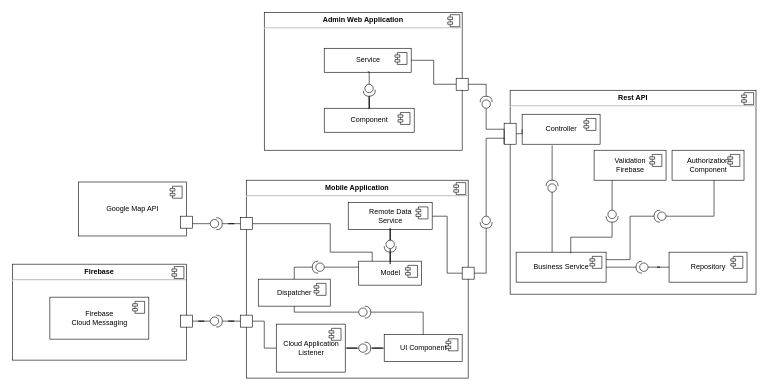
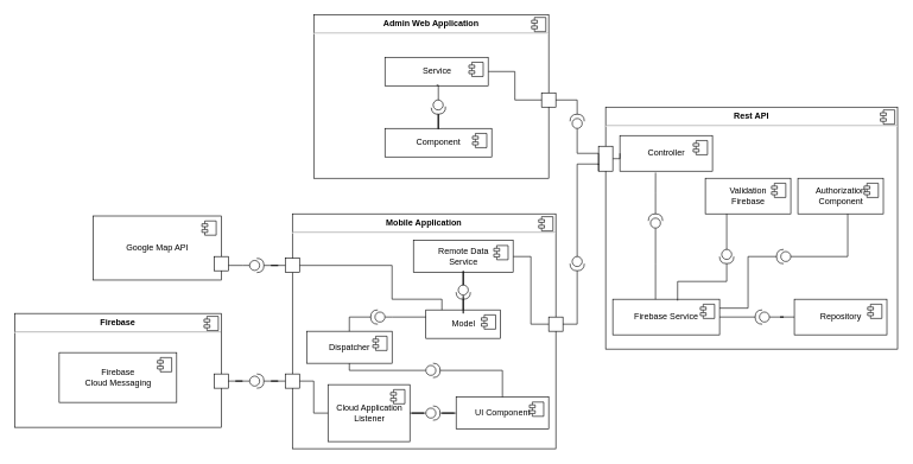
  <mxCell id="0" />
  <mxCell id="1" parent="0" />
  <mxCell id="2" value="&lt;p style=&quot;margin: 0px ; margin-top: 6px ; text-align: center&quot;&gt;&lt;b&gt;Mobile Application&lt;br&gt;&lt;/b&gt;&lt;/p&gt;&lt;hr&gt;&lt;p style=&quot;margin: 0px ; margin-left: 8px&quot;&gt;&lt;br&gt;&lt;/p&gt;" style="align=left;overflow=fill;html=1;dropTarget=0;" parent="1" vertex="1"><mxGeometry x="410" y="300" width="370" height="330" as="geometry" /></mxCell>
  <mxCell id="3" value="" style="shape=component;jettyWidth=8;jettyHeight=4;" parent="2" vertex="1"><mxGeometry x="1" width="20" height="20" relative="1" as="geometry"><mxPoint x="-24" y="4" as="offset" /></mxGeometry></mxCell>
  <mxCell id="4" value="&lt;p style=&quot;margin: 0px ; margin-top: 6px ; text-align: center&quot;&gt;&lt;b&gt;Firebase&lt;br&gt;&lt;/b&gt;&lt;/p&gt;&lt;hr&gt;&lt;p style=&quot;margin: 0px ; margin-left: 8px&quot;&gt;&lt;br&gt;&lt;/p&gt;" style="align=left;overflow=fill;html=1;dropTarget=0;" parent="1" vertex="1"><mxGeometry x="20" y="440" width="290" height="160" as="geometry" /></mxCell>
  <mxCell id="5" value="" style="shape=component;jettyWidth=8;jettyHeight=4;" parent="4" vertex="1"><mxGeometry x="1" width="20" height="20" relative="1" as="geometry"><mxPoint x="-24" y="4" as="offset" /></mxGeometry></mxCell>
  <mxCell id="6" value="&lt;p style=&quot;margin: 0px ; margin-top: 6px ; text-align: center&quot;&gt;&lt;b&gt;Rest API&lt;/b&gt;&lt;br&gt;&lt;/p&gt;&lt;hr&gt;&lt;p style=&quot;margin: 0px ; margin-left: 8px&quot;&gt;&lt;br&gt;&lt;/p&gt;" style="align=left;overflow=fill;html=1;dropTarget=0;" parent="1" vertex="1"><mxGeometry x="850" y="150" width="410" height="340" as="geometry" /></mxCell>
  <mxCell id="7" value="" style="shape=component;jettyWidth=8;jettyHeight=4;" parent="6" vertex="1"><mxGeometry x="1" width="20" height="20" relative="1" as="geometry"><mxPoint x="-24" y="4" as="offset" /></mxGeometry></mxCell>
  <mxCell id="8" value="&lt;p style=&quot;margin: 0px ; margin-top: 6px ; text-align: center&quot;&gt;&lt;b&gt;Admin Web Application&lt;/b&gt;&lt;br&gt;&lt;/p&gt;&lt;hr&gt;&lt;p style=&quot;margin: 0px ; margin-left: 8px&quot;&gt;&lt;br&gt;&lt;/p&gt;" style="align=left;overflow=fill;html=1;dropTarget=0;" parent="1" vertex="1"><mxGeometry x="440" y="20" width="330" height="230" as="geometry" /></mxCell>
  <mxCell id="9" value="" style="shape=component;jettyWidth=8;jettyHeight=4;" parent="8" vertex="1"><mxGeometry x="1" width="20" height="20" relative="1" as="geometry"><mxPoint x="-24" y="4" as="offset" /></mxGeometry></mxCell>
  <mxCell id="10" value="Controller" style="html=1;dropTarget=0;" vertex="1" parent="1"><mxGeometry x="870" y="190" width="130" height="50" as="geometry" /></mxCell>
  <mxCell id="11" value="" style="shape=component;jettyWidth=8;jettyHeight=4;" vertex="1" parent="10"><mxGeometry x="1" width="20" height="20" relative="1" as="geometry"><mxPoint x="-27" y="7" as="offset" /></mxGeometry></mxCell>
- <mxCell id="12" value="Business Service" style="html=1;dropTarget=0;" vertex="1" parent="1"><mxGeometry x="860" y="420" width="150" height="50" as="geometry" /></mxCell>
+ <mxCell id="12" value="Firebase Service" style="html=1;dropTarget=0;" vertex="1" parent="1"><mxGeometry x="860" y="420" width="150" height="50" as="geometry" /></mxCell>
  <mxCell id="13" value="" style="shape=component;jettyWidth=8;jettyHeight=4;" vertex="1" parent="12"><mxGeometry x="1" width="20" height="20" relative="1" as="geometry"><mxPoint x="-27" y="7" as="offset" /></mxGeometry></mxCell>
  <mxCell id="14" value="Authorization &lt;br&gt;Component" style="html=1;dropTarget=0;" vertex="1" parent="1"><mxGeometry x="1120" y="250" width="120" height="50" as="geometry" /></mxCell>
  <mxCell id="15" value="" style="shape=component;jettyWidth=8;jettyHeight=4;" vertex="1" parent="14"><mxGeometry x="1" width="20" height="20" relative="1" as="geometry"><mxPoint x="-27" y="7" as="offset" /></mxGeometry></mxCell>
  <mxCell id="16" value="Repository" style="html=1;dropTarget=0;" vertex="1" parent="1"><mxGeometry x="1115" y="420" width="130" height="50" as="geometry" /></mxCell>
  <mxCell id="17" value="" style="shape=component;jettyWidth=8;jettyHeight=4;" vertex="1" parent="16"><mxGeometry x="1" width="20" height="20" relative="1" as="geometry"><mxPoint x="-27" y="7" as="offset" /></mxGeometry></mxCell>
  <mxCell id="18" value="Validation &lt;br&gt;Firebase" style="html=1;dropTarget=0;" vertex="1" parent="1"><mxGeometry x="990" y="250" width="120" height="50" as="geometry" /></mxCell>
  <mxCell id="19" value="" style="shape=component;jettyWidth=8;jettyHeight=4;" vertex="1" parent="18"><mxGeometry x="1" width="20" height="20" relative="1" as="geometry"><mxPoint x="-27" y="7" as="offset" /></mxGeometry></mxCell>
  <mxCell id="20" style="edgeStyle=orthogonalEdgeStyle;rounded=0;orthogonalLoop=1;jettySize=auto;html=1;entryX=1;entryY=0.5;entryDx=0;entryDy=0;endArrow=none;endFill=0;" edge="1" parent="1" source="22" target="12"><mxGeometry relative="1" as="geometry" /></mxCell>
  <mxCell id="21" style="edgeStyle=orthogonalEdgeStyle;rounded=0;orthogonalLoop=1;jettySize=auto;html=1;entryX=0;entryY=0.5;entryDx=0;entryDy=0;endArrow=none;endFill=0;" edge="1" parent="1" source="22" target="16"><mxGeometry relative="1" as="geometry" /></mxCell>
  <mxCell id="22" value="" style="shape=providedRequiredInterface;html=1;verticalLabelPosition=bottom;strokeColor=#000000;rotation=-180;" vertex="1" parent="1"><mxGeometry x="1060" y="435" width="20" height="20" as="geometry" /></mxCell>
  <mxCell id="23" style="edgeStyle=orthogonalEdgeStyle;rounded=0;orthogonalLoop=1;jettySize=auto;html=1;entryX=0.607;entryY=0.04;entryDx=0;entryDy=0;entryPerimeter=0;endArrow=none;endFill=0;" edge="1" parent="1" source="25" target="12"><mxGeometry relative="1" as="geometry" /></mxCell>
  <mxCell id="24" style="edgeStyle=orthogonalEdgeStyle;rounded=0;orthogonalLoop=1;jettySize=auto;html=1;entryX=0.25;entryY=1;entryDx=0;entryDy=0;endArrow=none;endFill=0;" edge="1" parent="1" source="25" target="18"><mxGeometry relative="1" as="geometry" /></mxCell>
  <mxCell id="25" value="" style="shape=providedRequiredInterface;html=1;verticalLabelPosition=bottom;strokeColor=#000000;rotation=90;" vertex="1" parent="1"><mxGeometry x="1010" y="350" width="20" height="20" as="geometry" /></mxCell>
  <mxCell id="26" style="edgeStyle=orthogonalEdgeStyle;rounded=0;orthogonalLoop=1;jettySize=auto;html=1;entryX=1;entryY=0.25;entryDx=0;entryDy=0;endArrow=none;endFill=0;" edge="1" parent="1" source="28" target="12"><mxGeometry relative="1" as="geometry" /></mxCell>
  <mxCell id="27" style="edgeStyle=orthogonalEdgeStyle;rounded=0;orthogonalLoop=1;jettySize=auto;html=1;endArrow=none;endFill=0;" edge="1" parent="1" source="28" target="14"><mxGeometry relative="1" as="geometry"><Array as="points"><mxPoint x="1190" y="360" /></Array></mxGeometry></mxCell>
  <mxCell id="28" value="" style="shape=providedRequiredInterface;html=1;verticalLabelPosition=bottom;strokeColor=#000000;rotation=-180;" vertex="1" parent="1"><mxGeometry x="1090" y="350" width="20" height="20" as="geometry" /></mxCell>
  <mxCell id="29" style="edgeStyle=orthogonalEdgeStyle;rounded=0;orthogonalLoop=1;jettySize=auto;html=1;endArrow=none;endFill=0;" edge="1" parent="1" source="31"><mxGeometry relative="1" as="geometry"><mxPoint x="920" y="420" as="targetPoint" /></mxGeometry></mxCell>
  <mxCell id="30" style="edgeStyle=orthogonalEdgeStyle;rounded=0;orthogonalLoop=1;jettySize=auto;html=1;entryX=0.385;entryY=1.04;entryDx=0;entryDy=0;entryPerimeter=0;endArrow=none;endFill=0;" edge="1" parent="1" source="31" target="10"><mxGeometry relative="1" as="geometry" /></mxCell>
  <mxCell id="31" value="" style="shape=providedRequiredInterface;html=1;verticalLabelPosition=bottom;strokeColor=#000000;rotation=-90;" vertex="1" parent="1"><mxGeometry x="910" y="300" width="20" height="20" as="geometry" /></mxCell>
  <mxCell id="32" style="edgeStyle=orthogonalEdgeStyle;rounded=0;orthogonalLoop=1;jettySize=auto;html=1;exitX=1;exitY=0.5;exitDx=0;exitDy=0;entryX=0;entryY=0.5;entryDx=0;entryDy=0;endArrow=none;endFill=0;" edge="1" parent="1" source="33" target="10"><mxGeometry relative="1" as="geometry" /></mxCell>
  <mxCell id="33" value="" style="rounded=0;whiteSpace=wrap;html=1;strokeColor=#000000;" vertex="1" parent="1"><mxGeometry x="840" y="205" width="20" height="35" as="geometry" /></mxCell>
  <mxCell id="34" value="" style="rounded=0;whiteSpace=wrap;html=1;strokeColor=#000000;" vertex="1" parent="1"><mxGeometry x="770" y="445" width="20" height="20" as="geometry" /></mxCell>
  <mxCell id="35" value="" style="rounded=0;whiteSpace=wrap;html=1;strokeColor=#000000;" vertex="1" parent="1"><mxGeometry x="760" y="130" width="20" height="20" as="geometry" /></mxCell>
  <mxCell id="36" style="edgeStyle=orthogonalEdgeStyle;rounded=0;orthogonalLoop=1;jettySize=auto;html=1;exitX=0;exitY=0.5;exitDx=0;exitDy=0;exitPerimeter=0;entryX=0;entryY=1;entryDx=0;entryDy=0;endArrow=none;endFill=0;" edge="1" parent="1" source="38" target="33"><mxGeometry relative="1" as="geometry"><Array as="points"><mxPoint x="810" y="230" /><mxPoint x="840" y="230" /></Array></mxGeometry></mxCell>
  <mxCell id="37" style="edgeStyle=orthogonalEdgeStyle;rounded=0;orthogonalLoop=1;jettySize=auto;html=1;exitX=1;exitY=0.5;exitDx=0;exitDy=0;exitPerimeter=0;entryX=1;entryY=0.5;entryDx=0;entryDy=0;endArrow=none;endFill=0;" edge="1" parent="1" source="38" target="34"><mxGeometry relative="1" as="geometry" /></mxCell>
  <mxCell id="38" value="" style="shape=providedRequiredInterface;html=1;verticalLabelPosition=bottom;strokeColor=#000000;rotation=90;" vertex="1" parent="1"><mxGeometry x="800" y="360" width="20" height="20" as="geometry" /></mxCell>
  <mxCell id="39" style="edgeStyle=orthogonalEdgeStyle;rounded=0;orthogonalLoop=1;jettySize=auto;html=1;endArrow=none;endFill=0;entryX=1;entryY=0.5;entryDx=0;entryDy=0;" edge="1" parent="1" source="41" target="35"><mxGeometry relative="1" as="geometry"><mxPoint x="790" y="140" as="targetPoint" /><Array as="points"><mxPoint x="810" y="140" /></Array></mxGeometry></mxCell>
  <mxCell id="40" style="edgeStyle=orthogonalEdgeStyle;rounded=0;orthogonalLoop=1;jettySize=auto;html=1;exitX=0;exitY=0.5;exitDx=0;exitDy=0;exitPerimeter=0;entryX=0;entryY=0.75;entryDx=0;entryDy=0;endArrow=none;endFill=0;" edge="1" parent="1" source="41" target="33"><mxGeometry relative="1" as="geometry"><Array as="points"><mxPoint x="810" y="215" /><mxPoint x="840" y="215" /></Array></mxGeometry></mxCell>
  <mxCell id="41" value="" style="shape=providedRequiredInterface;html=1;verticalLabelPosition=bottom;strokeColor=#000000;rotation=-90;" vertex="1" parent="1"><mxGeometry x="800" y="160" width="20" height="20" as="geometry" /></mxCell>
  <mxCell id="42" value="Firebase &lt;br&gt;Cloud Messaging" style="html=1;dropTarget=0;strokeColor=#000000;" vertex="1" parent="1"><mxGeometry x="82.5" y="495" width="165" height="70" as="geometry" /></mxCell>
  <mxCell id="43" value="" style="shape=component;jettyWidth=8;jettyHeight=4;" vertex="1" parent="42"><mxGeometry x="1" width="20" height="20" relative="1" as="geometry"><mxPoint x="-27" y="7" as="offset" /></mxGeometry></mxCell>
  <mxCell id="44" value="Cloud Application&lt;br&gt;Listener" style="html=1;dropTarget=0;strokeColor=#000000;" vertex="1" parent="1"><mxGeometry x="460" y="540" width="115" height="80" as="geometry" /></mxCell>
  <mxCell id="45" value="" style="shape=component;jettyWidth=8;jettyHeight=4;" vertex="1" parent="44"><mxGeometry x="1" width="20" height="20" relative="1" as="geometry"><mxPoint x="-27" y="7" as="offset" /></mxGeometry></mxCell>
  <mxCell id="46" style="edgeStyle=orthogonalEdgeStyle;rounded=0;orthogonalLoop=1;jettySize=auto;html=1;exitX=1;exitY=0.5;exitDx=0;exitDy=0;entryX=0;entryY=0.5;entryDx=0;entryDy=0;endArrow=none;endFill=0;" edge="1" parent="1" source="47" target="34"><mxGeometry relative="1" as="geometry" /></mxCell>
  <mxCell id="47" value="Remote Data &lt;br&gt;Service" style="html=1;dropTarget=0;strokeColor=#000000;" vertex="1" parent="1"><mxGeometry x="580" y="337.5" width="140" height="45" as="geometry" /></mxCell>
  <mxCell id="48" value="" style="shape=component;jettyWidth=8;jettyHeight=4;" vertex="1" parent="47"><mxGeometry x="1" width="20" height="20" relative="1" as="geometry"><mxPoint x="-27" y="7" as="offset" /></mxGeometry></mxCell>
  <mxCell id="49" value="UI Component" style="html=1;dropTarget=0;strokeColor=#000000;" vertex="1" parent="1"><mxGeometry x="640" y="557.5" width="130" height="45" as="geometry" /></mxCell>
  <mxCell id="50" value="" style="shape=component;jettyWidth=8;jettyHeight=4;" vertex="1" parent="49"><mxGeometry x="1" width="20" height="20" relative="1" as="geometry"><mxPoint x="-27" y="7" as="offset" /></mxGeometry></mxCell>
  <mxCell id="51" value="Model" style="html=1;dropTarget=0;strokeColor=#000000;" vertex="1" parent="1"><mxGeometry x="597.5" y="435" width="105" height="40" as="geometry" /></mxCell>
  <mxCell id="52" value="" style="shape=component;jettyWidth=8;jettyHeight=4;" vertex="1" parent="51"><mxGeometry x="1" width="20" height="20" relative="1" as="geometry"><mxPoint x="-27" y="7" as="offset" /></mxGeometry></mxCell>
  <mxCell id="53" style="edgeStyle=orthogonalEdgeStyle;rounded=0;orthogonalLoop=1;jettySize=auto;html=1;endArrow=none;endFill=0;" edge="1" parent="1" source="54" target="44"><mxGeometry relative="1" as="geometry" /></mxCell>
  <mxCell id="54" value="" style="rounded=0;whiteSpace=wrap;html=1;strokeColor=#000000;" vertex="1" parent="1"><mxGeometry x="400" y="525" width="20" height="20" as="geometry" /></mxCell>
  <mxCell id="55" value="" style="rounded=0;whiteSpace=wrap;html=1;strokeColor=#000000;" vertex="1" parent="1"><mxGeometry x="300" y="525" width="20" height="20" as="geometry" /></mxCell>
  <mxCell id="56" style="edgeStyle=orthogonalEdgeStyle;rounded=0;orthogonalLoop=1;jettySize=auto;html=1;endArrow=none;endFill=0;" edge="1" parent="1" source="58" target="54"><mxGeometry relative="1" as="geometry" /></mxCell>
  <mxCell id="57" style="edgeStyle=orthogonalEdgeStyle;rounded=0;orthogonalLoop=1;jettySize=auto;html=1;endArrow=none;endFill=0;" edge="1" parent="1" source="58" target="55"><mxGeometry relative="1" as="geometry" /></mxCell>
  <mxCell id="58" value="" style="shape=providedRequiredInterface;html=1;verticalLabelPosition=bottom;strokeColor=#000000;" vertex="1" parent="1"><mxGeometry x="350" y="525" width="20" height="20" as="geometry" /></mxCell>
  <mxCell id="59" style="edgeStyle=orthogonalEdgeStyle;rounded=0;orthogonalLoop=1;jettySize=auto;html=1;endArrow=none;endFill=0;" edge="1" parent="1" source="61" target="49"><mxGeometry relative="1" as="geometry" /></mxCell>
  <mxCell id="60" style="edgeStyle=orthogonalEdgeStyle;rounded=0;orthogonalLoop=1;jettySize=auto;html=1;endArrow=none;endFill=0;" edge="1" parent="1" source="61" target="44"><mxGeometry relative="1" as="geometry" /></mxCell>
  <mxCell id="61" value="" style="shape=providedRequiredInterface;html=1;verticalLabelPosition=bottom;strokeColor=#000000;" vertex="1" parent="1"><mxGeometry x="597.5" y="570" width="20" height="20" as="geometry" /></mxCell>
  <mxCell id="62" value="Dispatcher" style="html=1;dropTarget=0;strokeColor=#000000;" vertex="1" parent="1"><mxGeometry x="430" y="465" width="120" height="45" as="geometry" /></mxCell>
  <mxCell id="63" value="" style="shape=component;jettyWidth=8;jettyHeight=4;" vertex="1" parent="62"><mxGeometry x="1" width="20" height="20" relative="1" as="geometry"><mxPoint x="-27" y="7" as="offset" /></mxGeometry></mxCell>
  <mxCell id="64" style="edgeStyle=orthogonalEdgeStyle;rounded=0;orthogonalLoop=1;jettySize=auto;html=1;endArrow=none;endFill=0;" edge="1" parent="1" source="66" target="49"><mxGeometry relative="1" as="geometry" /></mxCell>
  <mxCell id="65" style="edgeStyle=orthogonalEdgeStyle;rounded=0;orthogonalLoop=1;jettySize=auto;html=1;endArrow=none;endFill=0;" edge="1" parent="1" source="66" target="62"><mxGeometry relative="1" as="geometry"><Array as="points"><mxPoint x="490" y="520" /></Array></mxGeometry></mxCell>
  <mxCell id="66" value="" style="shape=providedRequiredInterface;html=1;verticalLabelPosition=bottom;strokeColor=#000000;" vertex="1" parent="1"><mxGeometry x="597.5" y="510" width="20" height="20" as="geometry" /></mxCell>
  <mxCell id="67" style="edgeStyle=orthogonalEdgeStyle;rounded=0;orthogonalLoop=1;jettySize=auto;html=1;endArrow=none;endFill=0;" edge="1" parent="1" source="69" target="62"><mxGeometry relative="1" as="geometry"><Array as="points"><mxPoint x="490" y="445" /></Array></mxGeometry></mxCell>
  <mxCell id="68" style="edgeStyle=orthogonalEdgeStyle;rounded=0;orthogonalLoop=1;jettySize=auto;html=1;exitX=0;exitY=0.5;exitDx=0;exitDy=0;exitPerimeter=0;entryX=0;entryY=0.25;entryDx=0;entryDy=0;endArrow=none;endFill=0;" edge="1" parent="1" source="69" target="51"><mxGeometry relative="1" as="geometry"><Array as="points"><mxPoint x="550" y="445" /><mxPoint x="550" y="445" /></Array></mxGeometry></mxCell>
  <mxCell id="69" value="" style="shape=providedRequiredInterface;html=1;verticalLabelPosition=bottom;strokeColor=#000000;rotation=-180;" vertex="1" parent="1"><mxGeometry x="520" y="435" width="20" height="20" as="geometry" /></mxCell>
  <mxCell id="70" style="edgeStyle=orthogonalEdgeStyle;rounded=0;orthogonalLoop=1;jettySize=auto;html=1;exitX=0.5;exitY=1;exitDx=0;exitDy=0;endArrow=none;endFill=0;" edge="1" parent="1" source="51" target="51"><mxGeometry relative="1" as="geometry" /></mxCell>
  <mxCell id="71" style="edgeStyle=orthogonalEdgeStyle;rounded=0;orthogonalLoop=1;jettySize=auto;html=1;endArrow=none;endFill=0;" edge="1" parent="1" source="73" target="51"><mxGeometry relative="1" as="geometry" /></mxCell>
  <mxCell id="72" style="edgeStyle=orthogonalEdgeStyle;rounded=0;orthogonalLoop=1;jettySize=auto;html=1;endArrow=none;endFill=0;" edge="1" parent="1" source="73" target="47"><mxGeometry relative="1" as="geometry" /></mxCell>
  <mxCell id="73" value="" style="shape=providedRequiredInterface;html=1;verticalLabelPosition=bottom;strokeColor=#000000;rotation=90;" vertex="1" parent="1"><mxGeometry x="640" y="400" width="20" height="20" as="geometry" /></mxCell>
  <mxCell id="74" value="Component" style="html=1;dropTarget=0;strokeColor=#000000;" vertex="1" parent="1"><mxGeometry x="540" y="180" width="150" height="40" as="geometry" /></mxCell>
  <mxCell id="75" value="" style="shape=component;jettyWidth=8;jettyHeight=4;" vertex="1" parent="74"><mxGeometry x="1" width="20" height="20" relative="1" as="geometry"><mxPoint x="-27" y="7" as="offset" /></mxGeometry></mxCell>
  <mxCell id="76" style="edgeStyle=orthogonalEdgeStyle;rounded=0;orthogonalLoop=1;jettySize=auto;html=1;exitX=1;exitY=0.5;exitDx=0;exitDy=0;entryX=0;entryY=0.5;entryDx=0;entryDy=0;endArrow=none;endFill=0;" edge="1" parent="1" source="77" target="35"><mxGeometry relative="1" as="geometry" /></mxCell>
  <mxCell id="77" value="Service" style="html=1;dropTarget=0;strokeColor=#000000;" vertex="1" parent="1"><mxGeometry x="540" y="80" width="145" height="40" as="geometry" /></mxCell>
  <mxCell id="78" value="" style="shape=component;jettyWidth=8;jettyHeight=4;" vertex="1" parent="77"><mxGeometry x="1" width="20" height="20" relative="1" as="geometry"><mxPoint x="-27" y="7" as="offset" /></mxGeometry></mxCell>
  <mxCell id="79" style="edgeStyle=orthogonalEdgeStyle;rounded=0;orthogonalLoop=1;jettySize=auto;html=1;endArrow=none;endFill=0;" edge="1" parent="1" source="81" target="74"><mxGeometry relative="1" as="geometry" /></mxCell>
  <mxCell id="80" style="edgeStyle=orthogonalEdgeStyle;rounded=0;orthogonalLoop=1;jettySize=auto;html=1;endArrow=none;endFill=0;" edge="1" parent="1" source="81" target="77"><mxGeometry relative="1" as="geometry" /></mxCell>
  <mxCell id="81" value="" style="shape=providedRequiredInterface;html=1;verticalLabelPosition=bottom;strokeColor=#000000;rotation=85;" vertex="1" parent="1"><mxGeometry x="605" y="140" width="20" height="20" as="geometry" /></mxCell>
  <mxCell id="82" style="edgeStyle=orthogonalEdgeStyle;rounded=0;orthogonalLoop=1;jettySize=auto;html=1;exitX=1;exitY=0.5;exitDx=0;exitDy=0;endArrow=none;endFill=0;" edge="1" parent="1" source="83" target="51"><mxGeometry relative="1" as="geometry"><Array as="points"><mxPoint x="550" y="373" /><mxPoint x="550" y="420" /><mxPoint x="620" y="420" /></Array></mxGeometry></mxCell>
  <mxCell id="83" value="" style="rounded=0;whiteSpace=wrap;html=1;strokeColor=#000000;" vertex="1" parent="1"><mxGeometry x="400" y="362.5" width="20" height="20" as="geometry" /></mxCell>
  <mxCell id="84" value="Google Map API" style="html=1;dropTarget=0;strokeColor=#000000;" vertex="1" parent="1"><mxGeometry x="130" y="303" width="180" height="90" as="geometry" /></mxCell>
  <mxCell id="85" value="" style="shape=component;jettyWidth=8;jettyHeight=4;" vertex="1" parent="84"><mxGeometry x="1" width="20" height="20" relative="1" as="geometry"><mxPoint x="-27" y="7" as="offset" /></mxGeometry></mxCell>
  <mxCell id="86" style="edgeStyle=orthogonalEdgeStyle;rounded=0;orthogonalLoop=1;jettySize=auto;html=1;entryX=0;entryY=0.5;entryDx=0;entryDy=0;entryPerimeter=0;endArrow=none;endFill=0;" edge="1" parent="1" source="87" target="89"><mxGeometry relative="1" as="geometry"><Array as="points"><mxPoint x="340" y="373" /></Array></mxGeometry></mxCell>
  <mxCell id="87" value="" style="rounded=0;whiteSpace=wrap;html=1;strokeColor=#000000;" vertex="1" parent="1"><mxGeometry x="300" y="360" width="20" height="20" as="geometry" /></mxCell>
  <mxCell id="88" style="edgeStyle=orthogonalEdgeStyle;rounded=0;orthogonalLoop=1;jettySize=auto;html=1;endArrow=none;endFill=0;" edge="1" parent="1" source="89" target="83"><mxGeometry relative="1" as="geometry" /></mxCell>
  <mxCell id="89" value="" style="shape=providedRequiredInterface;html=1;verticalLabelPosition=bottom;strokeColor=#000000;" vertex="1" parent="1"><mxGeometry x="350" y="362.5" width="20" height="20" as="geometry" /></mxCell>
